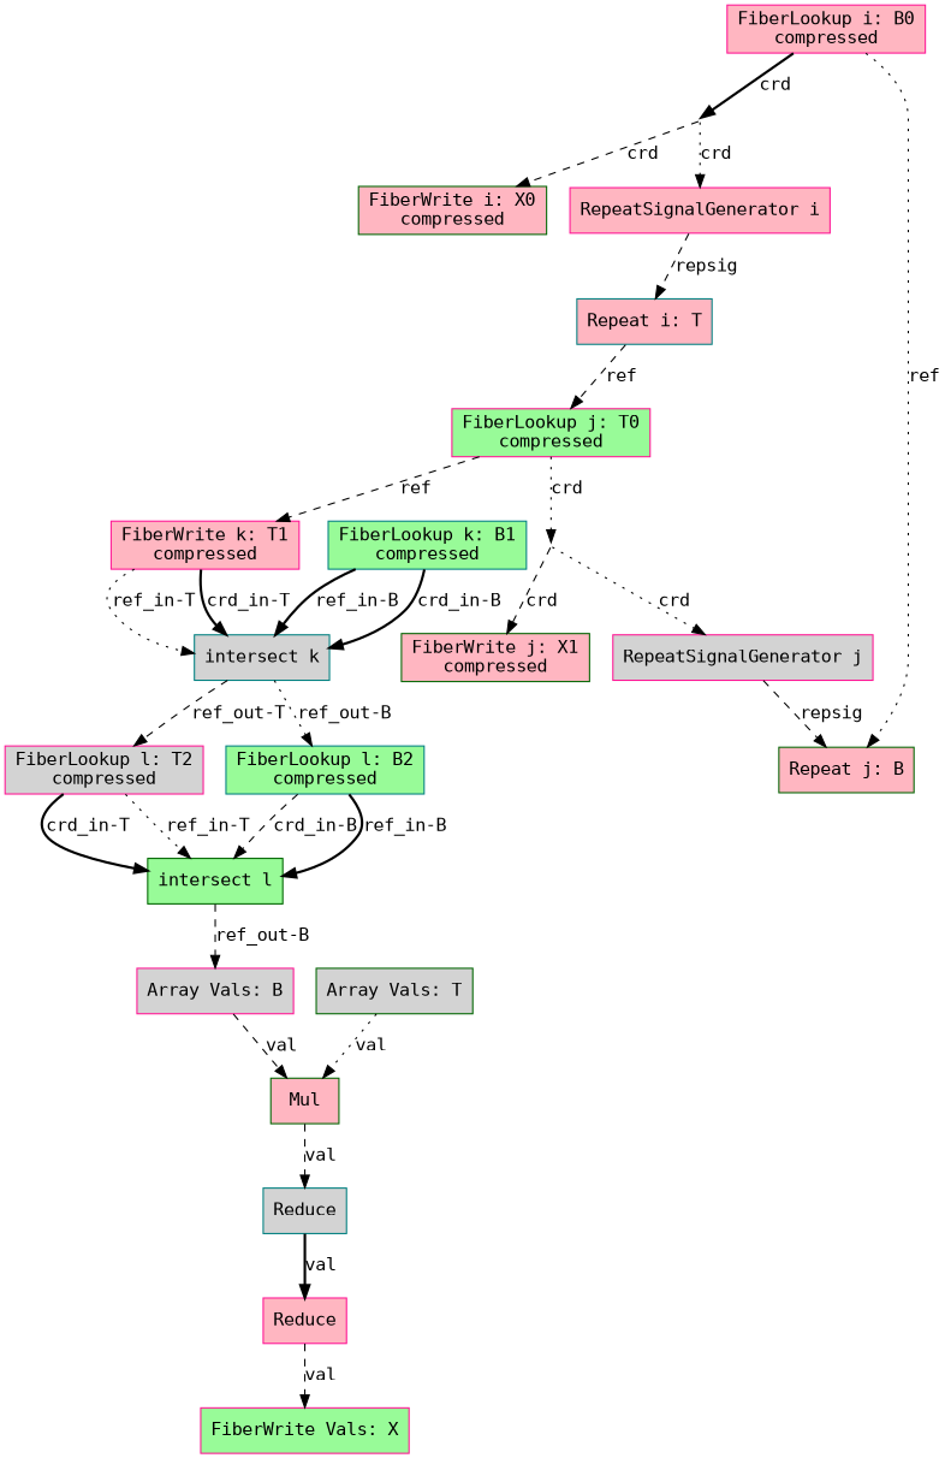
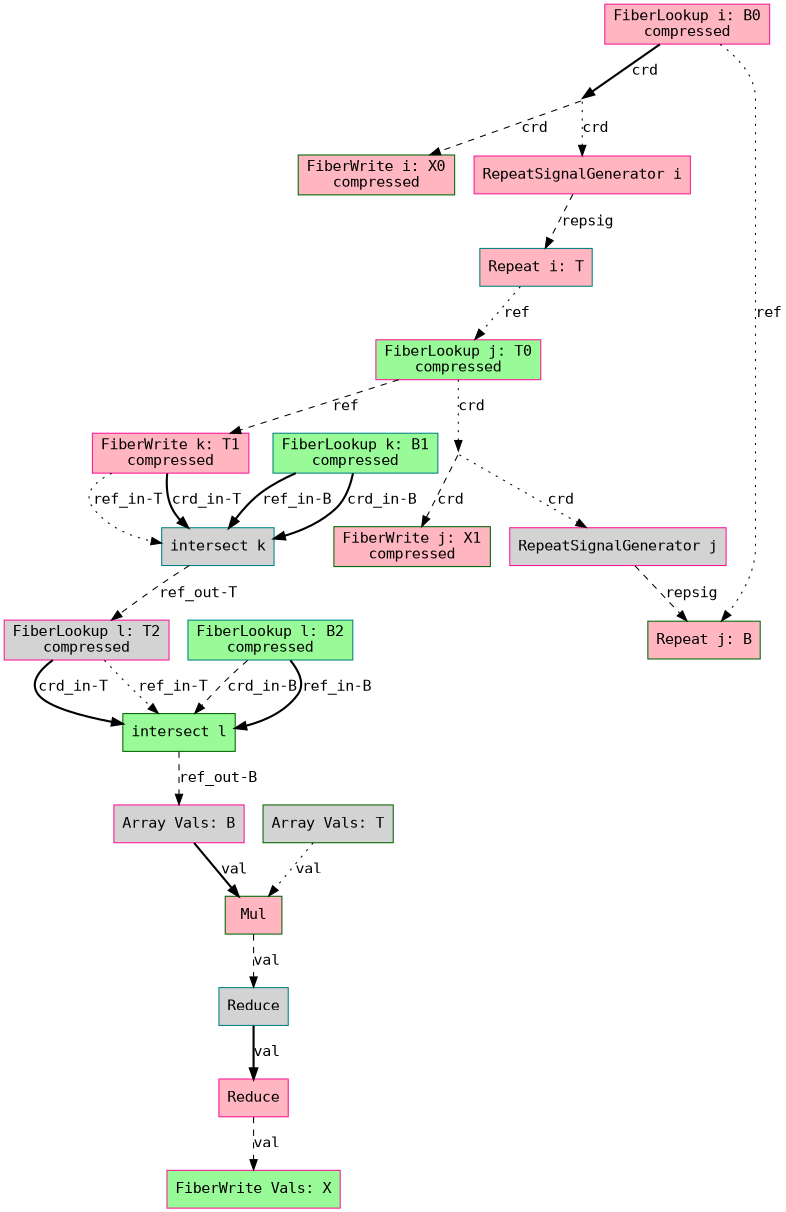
  digraph {
    fontname="DejaVu Sans Mono"
    node [color=deeppink fillcolor=lightpink fontname="DejaVu Sans Mono" shape=box style=filled type=fiberlookup]
    edge [fontname="DejaVu Sans Mono" style=dashed type=crd]
    n1 [format=compressed index=i label="FiberLookup i: B0\ncompressed" root=true src=true tensor=B]
    20 [shape=point style=invis type=broadcast color="" fillcolor=""]
    n3 [color=darkgreen index=j label="Repeat j: B" root=false tensor=B type=repeat]
    n4 [color=darkgreen crdsize=B0_dim format=compressed index=i label="FiberWrite i: X0\ncompressed" segsize=2 sink=true tensor=X type=fiberwrite]
    n5 [index=i label="RepeatSignalGenerator i" type=repsiggen]
    n6 [color=teal index=i label="Repeat i: T" root=true tensor=T type=repeat]
    n7 [fillcolor=palegreen format=compressed index=j label="FiberLookup j: T0\ncompressed" root=false src=true tensor=T]
    16 [shape=point style=invis type=broadcast color="" fillcolor=""]
    n9 [format=compressed index=k label="FiberWrite k: T1\ncompressed" root=false src=true tensor=T]
    n10 [color=darkgreen crdsize="B0_dim*T0_dim" format=compressed index=j label="FiberWrite j: X1\ncompressed" segsize="B0_dim+1" sink=true tensor=X type=fiberwrite]
    n11 [fillcolor=lightgrey index=j label="RepeatSignalGenerator j" type=repsiggen]
    n12 [color=teal fillcolor=lightgrey index=k label="intersect k" type=intersect]
    n13 [color=teal fillcolor=palegreen format=compressed index=k label="FiberLookup k: B1\ncompressed" root=false src=true tensor=B]
    n14 [color=teal fillcolor=palegreen format=compressed index=l label="FiberLookup l: B2\ncompressed" root=false src=true tensor=B]
    n15 [fillcolor=lightgrey format=compressed index=l label="FiberLookup l: T2\ncompressed" root=false src=true tensor=T]
    n16 [color=darkgreen fillcolor=palegreen index=l label="intersect l" type=intersect]
    n17 [fillcolor=lightgrey label="Array Vals: B" tensor=B type=arrayvals]
    n18 [color=darkgreen label=Mul type=mul]
    n19 [color=darkgreen fillcolor=lightgrey label="Array Vals: T" tensor=T type=arrayvals]
    n20 [color=teal fillcolor=lightgrey label=Reduce type=reduce]
    n21 [label=Reduce type=reduce]
    n22 [fillcolor=palegreen label="FiberWrite Vals: X" sink=true tensor=X type=fiberwrite]
    n1 -> 20 [label=crd style=bold]
    n1 -> n3 [label=ref style=dotted type=ref]
    20 -> n4 [label=crd]
    20 -> n5 [label=crd style=dotted]
    n5 -> n6 [label=repsig type=repsig]
-   n6 -> n7 [label=ref type=ref]
+   n6 -> n7 [label=ref style=dotted type=ref]
    n7 -> 16 [label=crd style=dotted]
    n7 -> n9 [label=ref type=ref]
    16 -> n10 [label=crd]
    16 -> n11 [label=crd style=dotted]
    n9 -> n12 [label="crd_in-T" style=bold]
    n9 -> n12 [label="ref_in-T" style=dotted type=ref]
    n11 -> n3 [label=repsig type=repsig]
-   n12 -> n14 [label="ref_out-B" style=dotted type=ref]
    n12 -> n15 [label="ref_out-T" type=ref]
    n13 -> n12 [label="crd_in-B" style=bold]
    n13 -> n12 [label="ref_in-B" style=bold type=ref]
    n14 -> n16 [label="crd_in-B"]
    n14 -> n16 [label="ref_in-B" style=bold type=ref]
    n15 -> n16 [label="crd_in-T" style=bold]
    n15 -> n16 [label="ref_in-T" style=dotted type=ref]
    n16 -> n17 [label="ref_out-B" type=ref]
-   n17 -> n18 [label=val type=val]
+   n17 -> n18 [label=val style=bold type=val]
    n18 -> n20 [label=val type=val]
    n19 -> n18 [label=val style=dotted type=val]
    n20 -> n21 [label=val style=bold type=val]
    n21 -> n22 [label=val type=val]
  }
